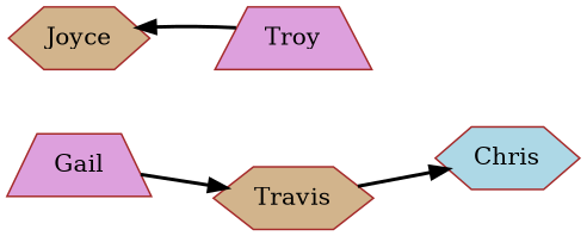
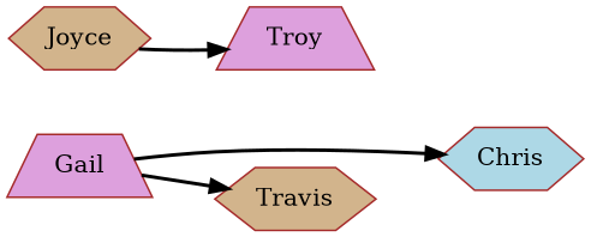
  digraph {
    rankdir=LR
    node [color=brown fillcolor=plum shape=hexagon style=filled]
    edge [style=bold]
    Chris [fillcolor=lightblue]
    Gail [shape=trapezium]
    Travis [fillcolor=tan]
    Joyce [fillcolor=tan]
    Troy [shape=trapezium]
-   Travis -> Chris
+   Gail -> Chris
    Gail -> Travis
-   Troy -> Joyce
+   Joyce -> Troy
  }
